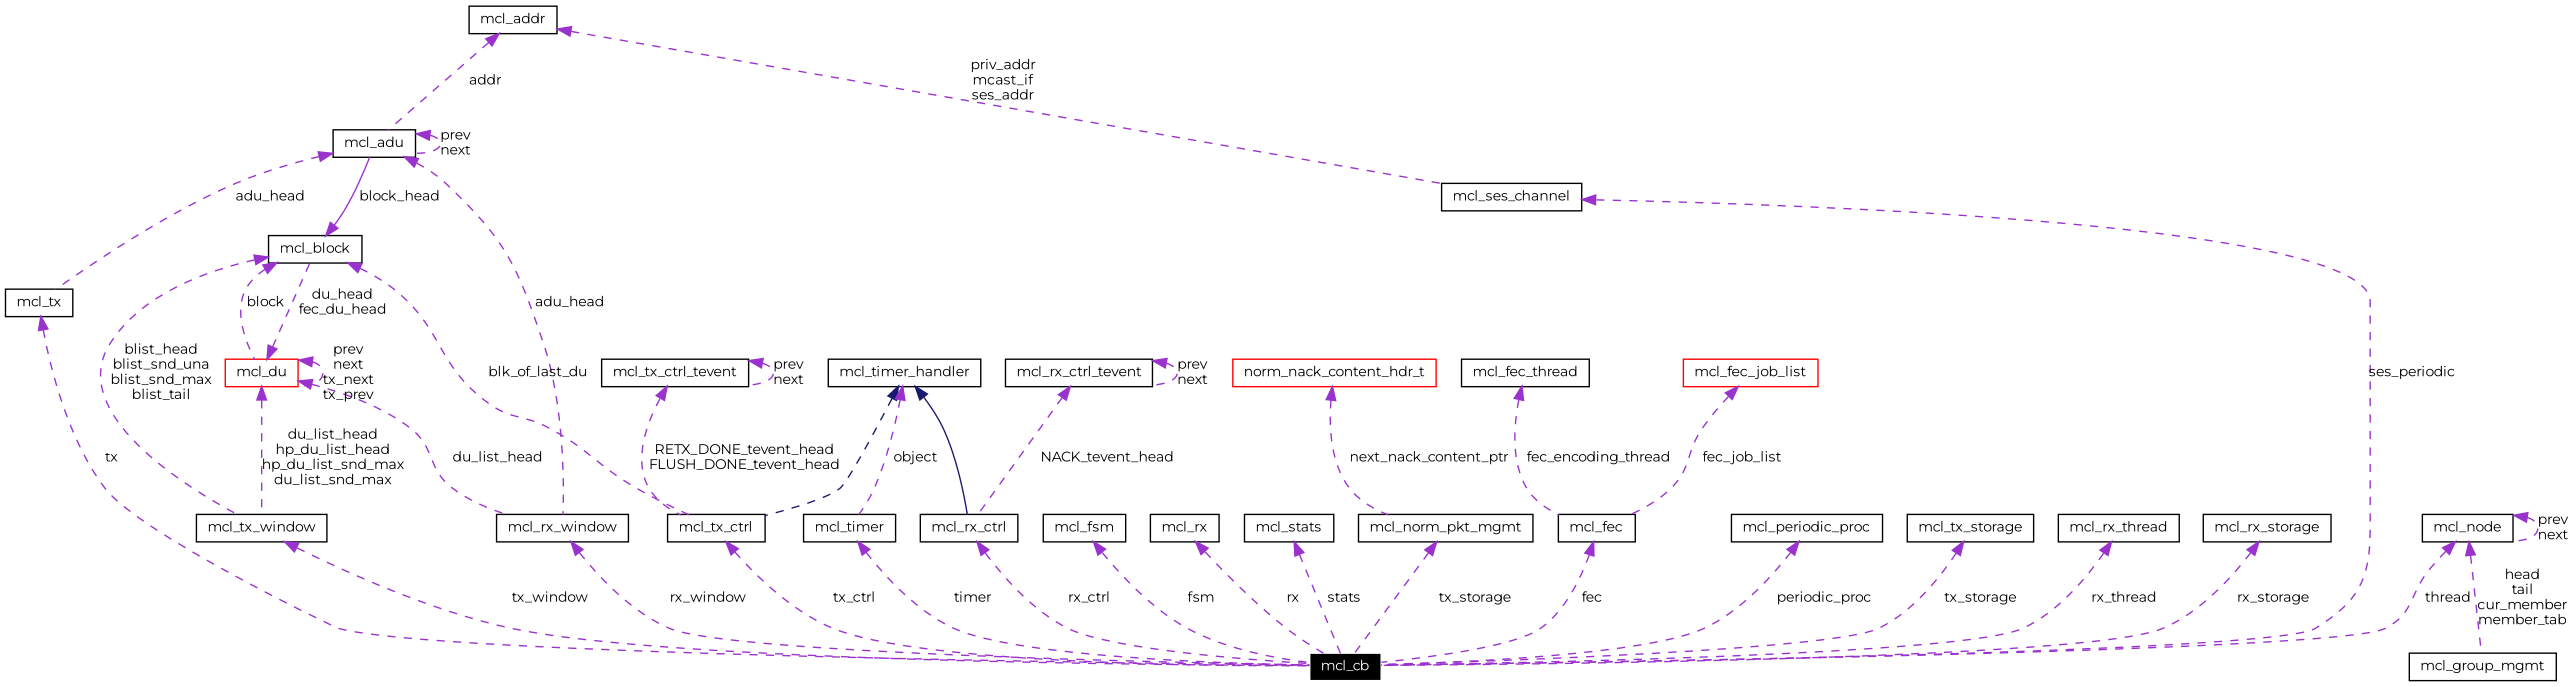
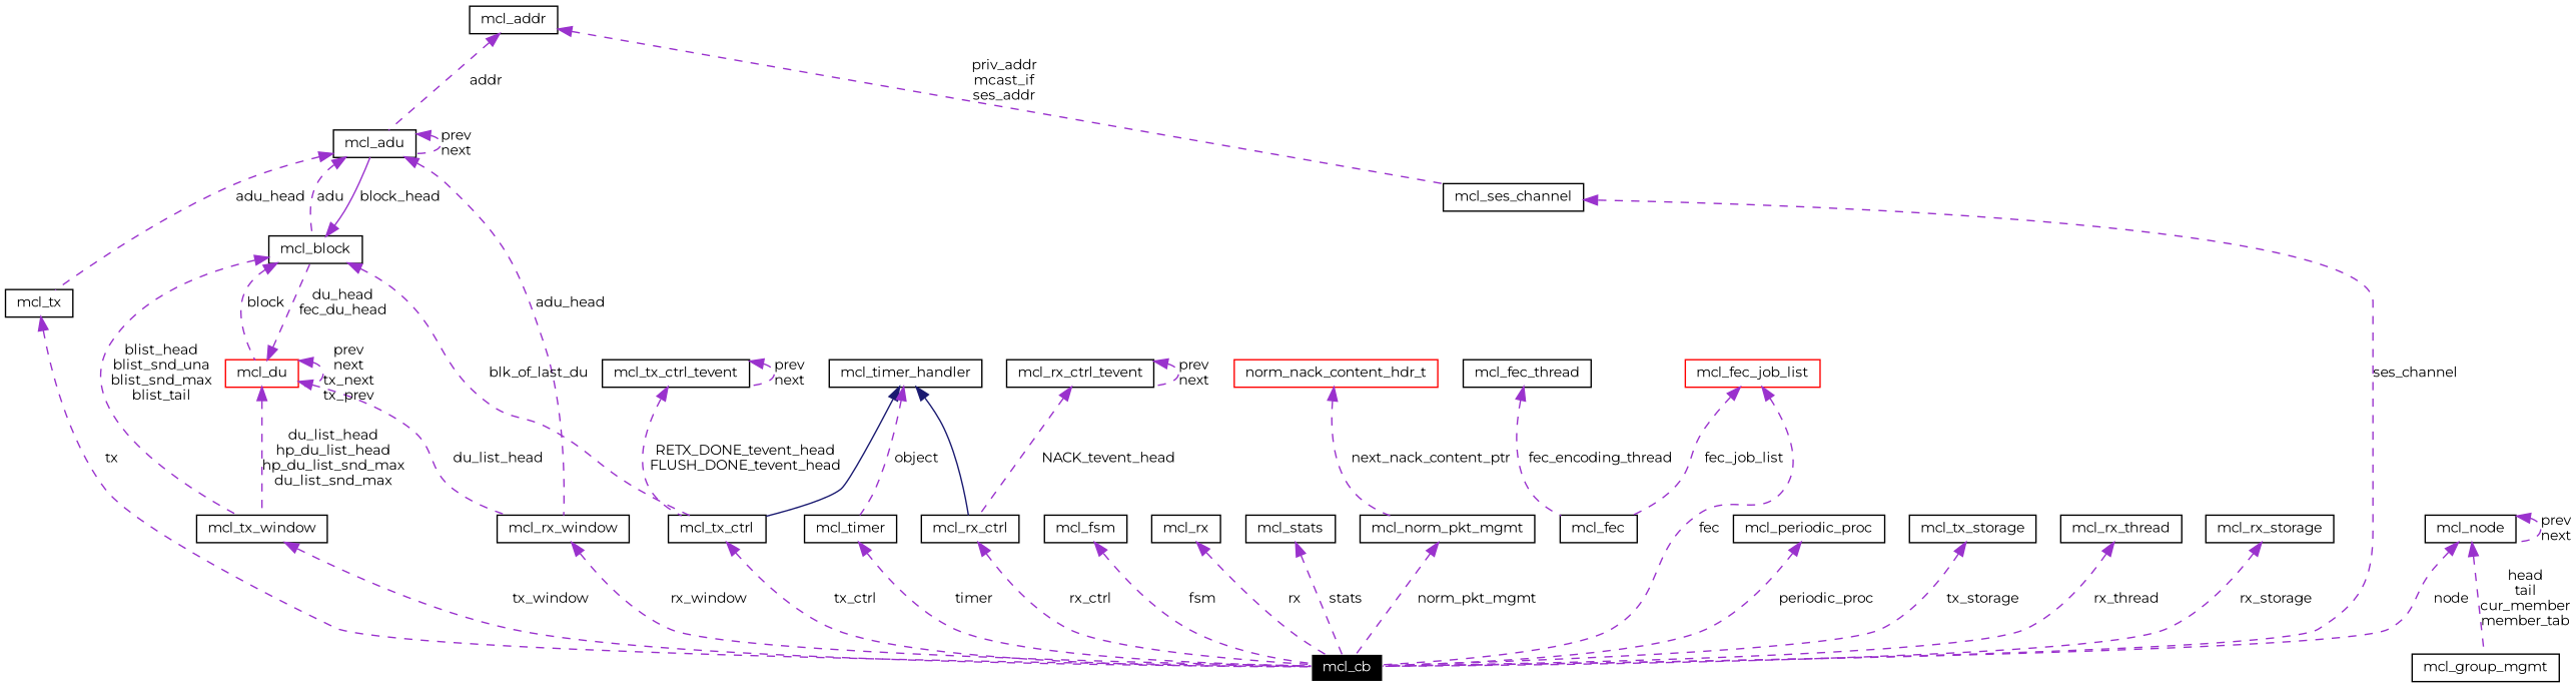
  digraph {
    fontname=Montserrat
    node [color=black fontname=Montserrat fontsize=10 shape=record]
    edge [color=darkorchid3 dir=back fontname=Montserrat fontsize=10 labelfontname=Helvetica labelfontsize=10 style=dashed]
    n1 [color=white fillcolor=black fontcolor=white height=0.2 label=mcl_cb style=filled width=0.4]
    n2 [height=0.2 label=mcl_rx width=0.4]
    n3 [height=0.2 label=mcl_ses_channel width=0.4]
    n4 [height=0.2 label=mcl_addr width=0.4]
    n5 [height=0.2 label=mcl_adu width=0.4]
    n6 [height=0.2 label=mcl_block width=0.4]
    n7 [height=0.2 label=mcl_rx_window width=0.4]
    n8 [height=0.2 label=mcl_tx width=0.4]
    n9 [height=0.2 label=mcl_fsm width=0.4]
    n10 [height=0.2 label=mcl_group_mgmt width=0.4]
    n11 [height=0.2 label=mcl_node width=0.4]
    n12 [height=0.2 label=mcl_tx_window width=0.4]
    n13 [color=red height=0.2 label=mcl_du width=0.4]
    n14 [height=0.2 label=mcl_tx_ctrl width=0.4]
    n15 [height=0.2 label=mcl_stats width=0.4]
    n16 [height=0.2 label=mcl_norm_pkt_mgmt width=0.4]
    n17 [color=red height=0.2 label=norm_nack_content_hdr_t width=0.4]
    n18 [height=0.2 label=mcl_fec width=0.4]
    n19 [height=0.2 label=mcl_fec_thread width=0.4]
    n20 [color=red height=0.2 label=mcl_fec_job_list width=0.4]
    n21 [height=0.2 label=mcl_periodic_proc width=0.4]
    n22 [height=0.2 label=mcl_timer width=0.4]
    n23 [height=0.2 label=mcl_timer_handler width=0.4]
    n24 [height=0.2 label=mcl_rx_ctrl width=0.4]
    n25 [height=0.2 label=mcl_rx_ctrl_tevent width=0.4]
    n26 [height=0.2 label=mcl_tx_ctrl_tevent width=0.4]
    n27 [height=0.2 label=mcl_tx_storage width=0.4]
    n28 [height=0.2 label=mcl_rx_thread width=0.4]
    n29 [height=0.2 label=mcl_rx_storage width=0.4]
    n2 -> n1 [label=rx]
-   n3 -> n1 [label=ses_periodic]
+   n3 -> n1 [label=ses_channel]
    n4 -> n3 [label="priv_addr\nmcast_if\nses_addr"]
    n4 -> n5 [label=addr]
    n5 -> n5 [label="prev\nnext"]
+   n5 -> n6 [label=adu]
    n5 -> n7 [label=adu_head]
    n5 -> n8 [label=adu_head]
    n6 -> n5 [label=block_head style=solid]
    n6 -> n12 [label="blist_head\nblist_snd_una\nblist_snd_max\nblist_tail"]
    n6 -> n13 [label=block]
    n6 -> n14 [label=blk_of_last_du]
    n7 -> n1 [label=rx_window]
    n8 -> n1 [label=tx]
    n9 -> n1 [label=fsm]
-   n11 -> n1 [label=thread]
+   n11 -> n1 [label="node"]
    n11 -> n10 [label="head\ntail\ncur_member\nmember_tab"]
    n11 -> n11 [label="prev\nnext"]
    n12 -> n1 [label=tx_window]
    n13 -> n6 [label="du_head\nfec_du_head"]
    n13 -> n7 [label=du_list_head]
    n13 -> n12 [label="du_list_head\nhp_du_list_head\nhp_du_list_snd_max\ndu_list_snd_max"]
    n13 -> n13 [label="prev\nnext\ntx_next\ntx_prev"]
    n14 -> n1 [label=tx_ctrl]
    n15 -> n1 [label=stats]
-   n16 -> n1 [label=tx_storage]
+   n16 -> n1 [label=norm_pkt_mgmt]
    n17 -> n16 [label=next_nack_content_ptr]
-   n18 -> n1 [label=fec]
+   n20 -> n1 [label=fec]
    n19 -> n18 [label=fec_encoding_thread]
    n20 -> n18 [label=fec_job_list]
    n21 -> n1 [label=periodic_proc]
    n22 -> n1 [label=timer]
-   n23 -> n14 [color=midnightblue]
+   n23 -> n14 [color=midnightblue style=solid]
    n23 -> n22 [label=object]
    n23 -> n24 [color=midnightblue style=solid]
    n24 -> n1 [label=rx_ctrl]
    n25 -> n24 [label=NACK_tevent_head]
    n25 -> n25 [label="prev\nnext"]
    n26 -> n14 [label="RETX_DONE_tevent_head\nFLUSH_DONE_tevent_head"]
    n26 -> n26 [label="prev\nnext"]
    n27 -> n1 [label=tx_storage]
    n28 -> n1 [label=rx_thread]
    n29 -> n1 [label=rx_storage]
  }
